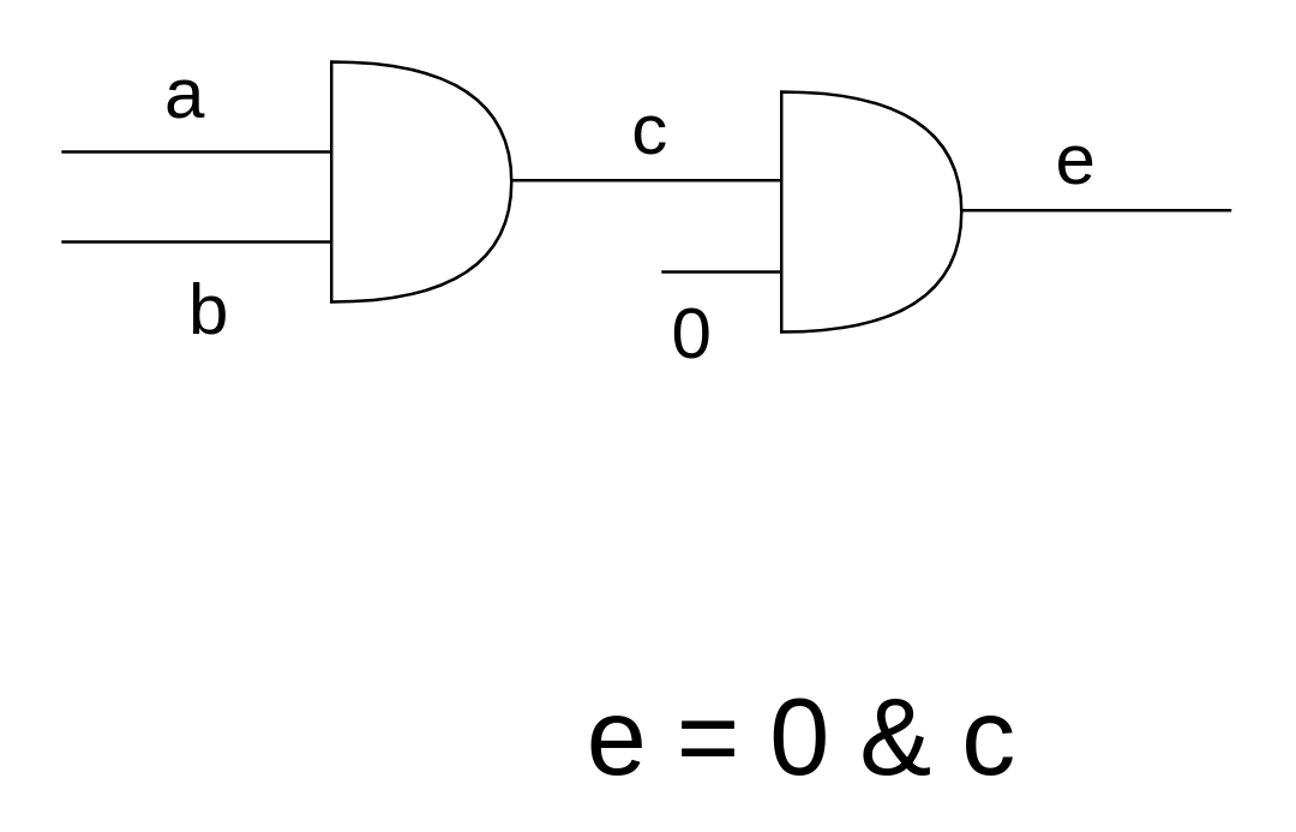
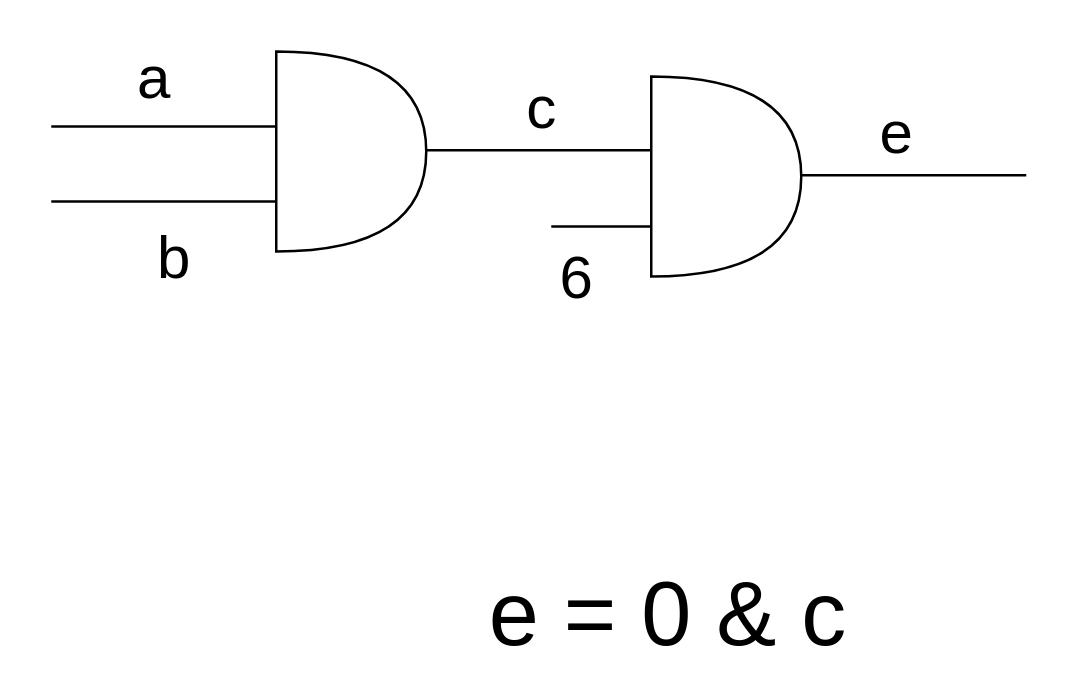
  <mxCell id="0" />
  <mxCell id="1" parent="0" />
  <mxCell id="2" value="" style="shape=or;whiteSpace=wrap;html=1;" vertex="1" parent="1"><mxGeometry x="110" y="20" width="60" height="80" as="geometry" /></mxCell>
  <mxCell id="3" value="" style="endArrow=none;html=1;" edge="1" parent="1"><mxGeometry width="50" height="50" relative="1" as="geometry"><mxPoint x="20" y="50" as="sourcePoint" /><mxPoint x="110" y="50" as="targetPoint" /></mxGeometry></mxCell>
  <mxCell id="4" value="&lt;font style=&quot;font-size: 24px&quot;&gt;a&lt;/font&gt;" style="edgeLabel;html=1;align=center;verticalAlign=middle;resizable=0;points=[];" vertex="1" connectable="0" parent="3"><mxGeometry x="-0.227" y="4" relative="1" as="geometry"><mxPoint x="5" y="-16" as="offset" /></mxGeometry></mxCell>
  <mxCell id="5" value="" style="endArrow=none;html=1;" edge="1" parent="1"><mxGeometry width="50" height="50" relative="1" as="geometry"><mxPoint x="20" y="80" as="sourcePoint" /><mxPoint x="110" y="80" as="targetPoint" /></mxGeometry></mxCell>
  <mxCell id="6" value="" style="endArrow=none;html=1;" edge="1" parent="1"><mxGeometry width="50" height="50" relative="1" as="geometry"><mxPoint x="170" y="59.5" as="sourcePoint" /><mxPoint x="260" y="59.5" as="targetPoint" /></mxGeometry></mxCell>
  <mxCell id="7" value="" style="shape=or;whiteSpace=wrap;html=1;" vertex="1" parent="1"><mxGeometry x="260" y="30" width="60" height="80" as="geometry" /></mxCell>
  <mxCell id="8" value="" style="endArrow=none;html=1;" edge="1" parent="1"><mxGeometry width="50" height="50" relative="1" as="geometry"><mxPoint x="220" y="90" as="sourcePoint" /><mxPoint x="260" y="90" as="targetPoint" /></mxGeometry></mxCell>
  <mxCell id="9" value="" style="endArrow=none;html=1;" edge="1" parent="1"><mxGeometry width="50" height="50" relative="1" as="geometry"><mxPoint x="320" y="69.5" as="sourcePoint" /><mxPoint x="410" y="69.5" as="targetPoint" /></mxGeometry></mxCell>
  <mxCell id="10" value="&lt;font style=&quot;font-size: 24px&quot;&gt;b&lt;/font&gt;" style="edgeLabel;html=1;align=center;verticalAlign=middle;resizable=0;points=[];" vertex="1" connectable="0" parent="1"><mxGeometry x="80" y="50" as="geometry"><mxPoint x="-12" y="52" as="offset" /></mxGeometry></mxCell>
  <mxCell id="11" value="&lt;font style=&quot;font-size: 24px&quot;&gt;c&lt;/font&gt;" style="edgeLabel;html=1;align=center;verticalAlign=middle;resizable=0;points=[];" vertex="1" connectable="0" parent="1"><mxGeometry x="110" y="60" as="geometry"><mxPoint x="105" y="-18" as="offset" /></mxGeometry></mxCell>
- <mxCell id="12" value="&lt;font style=&quot;font-size: 24px&quot;&gt;0&lt;/font&gt;" style="edgeLabel;html=1;align=center;verticalAlign=middle;resizable=0;points=[];" vertex="1" connectable="0" parent="1"><mxGeometry x="220" y="120" as="geometry"><mxPoint x="9" y="-10" as="offset" /></mxGeometry></mxCell>
+ <mxCell id="12" value="&lt;font style=&quot;font-size: 24px&quot;&gt;6&lt;/font&gt;" style="edgeLabel;html=1;align=center;verticalAlign=middle;resizable=0;points=[];" vertex="1" connectable="0" parent="1"><mxGeometry x="220" y="120" as="geometry"><mxPoint x="9" y="-10" as="offset" /></mxGeometry></mxCell>
  <mxCell id="13" value="&lt;font style=&quot;font-size: 24px&quot;&gt;e&lt;/font&gt;" style="edgeLabel;html=1;align=center;verticalAlign=middle;resizable=0;points=[];" vertex="1" connectable="0" parent="1"><mxGeometry x="170" y="30" as="geometry"><mxPoint x="187" y="22" as="offset" /></mxGeometry></mxCell>
  <mxCell id="14" value="&lt;font style=&quot;font-size: 36px&quot;&gt;e = 0 &amp;amp; c&lt;/font&gt;" style="text;html=1;strokeColor=none;fillColor=none;align=center;verticalAlign=middle;whiteSpace=wrap;rounded=0;" vertex="1" parent="1"><mxGeometry x="174" y="235" width="186" height="20" as="geometry" /></mxCell>
